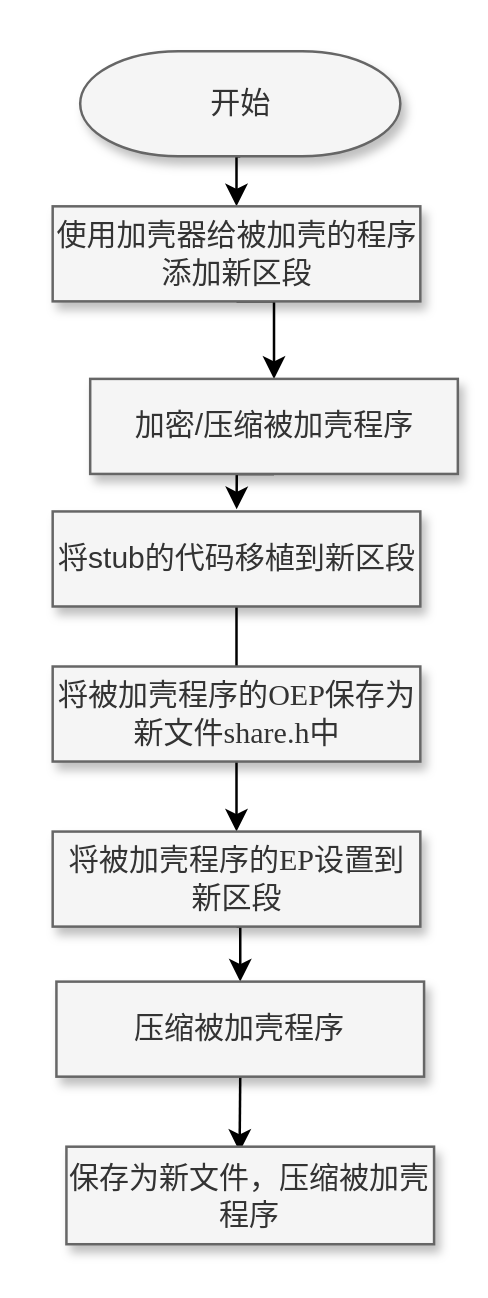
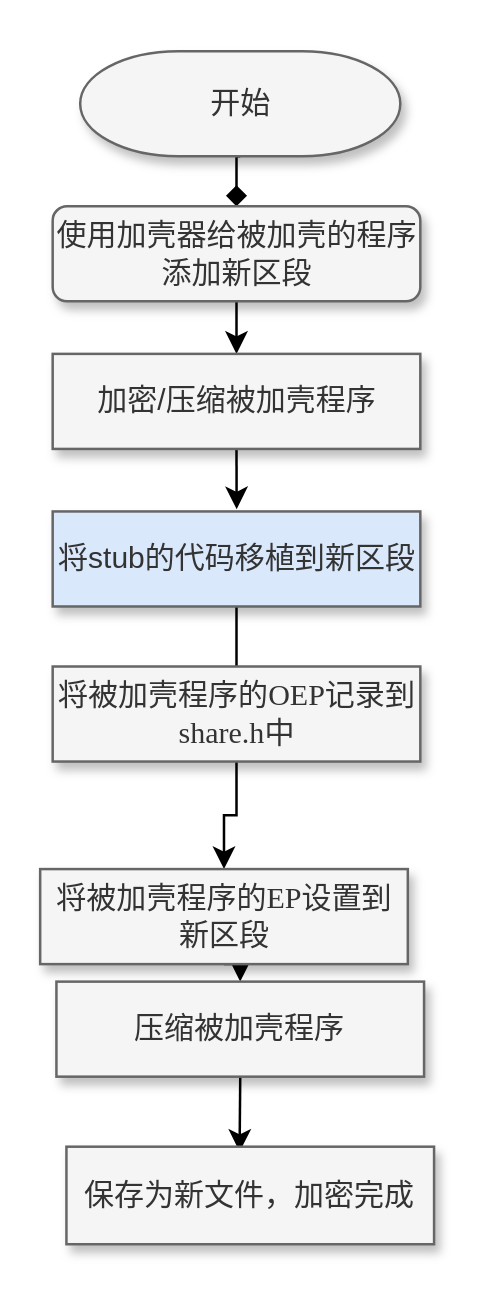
  <mxCell id="0" />
  <mxCell id="1" parent="0" />
- <mxCell id="2" style="edgeStyle=orthogonalEdgeStyle;rounded=0;orthogonalLoop=1;jettySize=auto;html=1;exitX=0.5;exitY=1;exitDx=0;exitDy=0;exitPerimeter=0;entryX=0.5;entryY=0;entryDx=0;entryDy=0;fontSize=12;" edge="1" parent="1" source="3" target="5"><mxGeometry relative="1" as="geometry" /></mxCell>
+ <mxCell id="2" style="edgeStyle=orthogonalEdgeStyle;rounded=0;orthogonalLoop=1;jettySize=auto;html=1;exitX=0.5;exitY=1;exitDx=0;exitDy=0;exitPerimeter=0;entryX=0.5;entryY=0;entryDx=0;entryDy=0;fontSize=12;endArrow=diamond;" edge="1" parent="1" source="3" target="5"><mxGeometry relative="1" as="geometry" /></mxCell>
  <mxCell id="3" value="开始" style="strokeWidth=1;html=1;shape=mxgraph.flowchart.terminator;whiteSpace=wrap;fillColor=#f5f5f5;fontColor=#333333;strokeColor=#666666;shadow=1;" vertex="1" parent="1"><mxGeometry x="31.5" y="20" width="128" height="42" as="geometry" /></mxCell>
  <mxCell id="4" style="edgeStyle=orthogonalEdgeStyle;rounded=0;orthogonalLoop=1;jettySize=auto;html=1;exitX=0.5;exitY=1;exitDx=0;exitDy=0;entryX=0.5;entryY=0;entryDx=0;entryDy=0;fontSize=12;" edge="1" parent="1" source="5" target="7"><mxGeometry relative="1" as="geometry" /></mxCell>
- <mxCell id="5" value="使用加壳器给被加壳的程序添加新区段" style="rounded=0;whiteSpace=wrap;html=1;shadow=1;strokeWidth=1;fillColor=#f5f5f5;fontColor=#333333;strokeColor=#666666;" vertex="1" parent="1"><mxGeometry x="20.5" y="82" width="147" height="38" as="geometry" /></mxCell>
+ <mxCell id="5" value="使用加壳器给被加壳的程序添加新区段" style="whiteSpace=wrap;html=1;shadow=1;strokeWidth=1;fillColor=#f5f5f5;fontColor=#333333;strokeColor=#666666;rounded=1;" vertex="1" parent="1"><mxGeometry x="20.5" y="82" width="147" height="38" as="geometry" /></mxCell>
  <mxCell id="6" style="edgeStyle=orthogonalEdgeStyle;rounded=0;orthogonalLoop=1;jettySize=auto;html=1;exitX=0.5;exitY=1;exitDx=0;exitDy=0;fontSize=12;" edge="1" parent="1" source="7"><mxGeometry relative="1" as="geometry"><mxPoint x="94.059" y="203.118" as="targetPoint" /></mxGeometry></mxCell>
- <mxCell id="7" value="加密/压缩被加壳程序" style="rounded=0;whiteSpace=wrap;html=1;shadow=1;strokeWidth=1;fillColor=#f5f5f5;fontColor=#333333;strokeColor=#666666;" vertex="1" parent="1"><mxGeometry x="35.5" y="151" width="147" height="38" as="geometry" /></mxCell>
+ <mxCell id="7" value="加密/压缩被加壳程序" style="rounded=0;whiteSpace=wrap;html=1;shadow=1;strokeWidth=1;fillColor=#f5f5f5;fontColor=#333333;strokeColor=#666666;" vertex="1" parent="1"><mxGeometry x="20.5" y="141" width="147" height="38" as="geometry" /></mxCell>
  <mxCell id="8" style="edgeStyle=orthogonalEdgeStyle;rounded=0;orthogonalLoop=1;jettySize=auto;html=1;exitX=0.5;exitY=1;exitDx=0;exitDy=0;entryX=0.5;entryY=0;entryDx=0;entryDy=0;fontSize=12;endArrow=none;" edge="1" parent="1" source="9" target="11"><mxGeometry relative="1" as="geometry" /></mxCell>
- <mxCell id="9" value="将stub的代码移植到新区段" style="rounded=0;whiteSpace=wrap;html=1;shadow=1;strokeWidth=1;fillColor=#f5f5f5;fontColor=#333333;strokeColor=#666666;" vertex="1" parent="1"><mxGeometry x="20.5" y="204" width="147" height="38" as="geometry" /></mxCell>
+ <mxCell id="9" value="将stub的代码移植到新区段" style="rounded=0;whiteSpace=wrap;html=1;shadow=1;strokeWidth=1;fillColor=#dae8fc;fontColor=#333333;strokeColor=#666666;" vertex="1" parent="1"><mxGeometry x="20.5" y="204" width="147" height="38" as="geometry" /></mxCell>
  <mxCell id="10" style="edgeStyle=orthogonalEdgeStyle;rounded=0;orthogonalLoop=1;jettySize=auto;html=1;exitX=0.5;exitY=1;exitDx=0;exitDy=0;entryX=0.5;entryY=0;entryDx=0;entryDy=0;fontSize=12;" edge="1" parent="1" source="11" target="13"><mxGeometry relative="1" as="geometry" /></mxCell>
- <mxCell id="11" value="&lt;font style=&quot;font-size: 12px&quot;&gt;&lt;span&gt;将被加壳程序的&lt;/span&gt;&lt;span lang=&quot;EN-US&quot; style=&quot;font-family: &amp;#34;times new roman&amp;#34; , serif&quot;&gt;OEP&lt;/span&gt;&lt;span&gt;保存为新文件&lt;/span&gt;&lt;span lang=&quot;EN-US&quot; style=&quot;font-family: &amp;#34;times new roman&amp;#34; , serif&quot;&gt;share.h&lt;/span&gt;&lt;span&gt;中&lt;/span&gt;&lt;/font&gt;" style="rounded=0;whiteSpace=wrap;html=1;shadow=1;strokeWidth=1;fillColor=#f5f5f5;fontColor=#333333;strokeColor=#666666;" vertex="1" parent="1"><mxGeometry x="20.5" y="266" width="147" height="38" as="geometry" /></mxCell>
+ <mxCell id="11" value="&lt;font style=&quot;font-size: 12px&quot;&gt;&lt;span&gt;将被加壳程序的&lt;/span&gt;&lt;span lang=&quot;EN-US&quot; style=&quot;font-family: &amp;#34;times new roman&amp;#34; , serif&quot;&gt;OEP&lt;/span&gt;&lt;span&gt;记录到&lt;/span&gt;&lt;span lang=&quot;EN-US&quot; style=&quot;font-family: &amp;#34;times new roman&amp;#34; , serif&quot;&gt;share.h&lt;/span&gt;&lt;span&gt;中&lt;/span&gt;&lt;/font&gt;" style="rounded=0;whiteSpace=wrap;html=1;shadow=1;strokeWidth=1;fillColor=#f5f5f5;fontColor=#333333;strokeColor=#666666;" vertex="1" parent="1"><mxGeometry x="20.5" y="266" width="147" height="38" as="geometry" /></mxCell>
  <mxCell id="12" style="edgeStyle=orthogonalEdgeStyle;rounded=0;orthogonalLoop=1;jettySize=auto;html=1;exitX=0.5;exitY=1;exitDx=0;exitDy=0;entryX=0.5;entryY=0;entryDx=0;entryDy=0;fontSize=12;" edge="1" parent="1" source="13" target="15"><mxGeometry relative="1" as="geometry" /></mxCell>
- <mxCell id="13" value="&lt;font style=&quot;font-size: 12px&quot;&gt;&lt;span&gt;将被加壳程序的&lt;/span&gt;&lt;span lang=&quot;EN-US&quot; style=&quot;font-family: &amp;#34;times new roman&amp;#34; , serif&quot;&gt;EP&lt;/span&gt;&lt;span&gt;设置到新区段&lt;/span&gt;&lt;/font&gt;" style="rounded=0;whiteSpace=wrap;html=1;shadow=1;strokeWidth=1;fillColor=#f5f5f5;fontColor=#333333;strokeColor=#666666;" vertex="1" parent="1"><mxGeometry x="20.5" y="332" width="147" height="38" as="geometry" /></mxCell>
+ <mxCell id="13" value="&lt;font style=&quot;font-size: 12px&quot;&gt;&lt;span&gt;将被加壳程序的&lt;/span&gt;&lt;span lang=&quot;EN-US&quot; style=&quot;font-family: &amp;#34;times new roman&amp;#34; , serif&quot;&gt;EP&lt;/span&gt;&lt;span&gt;设置到新区段&lt;/span&gt;&lt;/font&gt;" style="rounded=0;whiteSpace=wrap;html=1;shadow=1;strokeWidth=1;fillColor=#f5f5f5;fontColor=#333333;strokeColor=#666666;" vertex="1" parent="1"><mxGeometry x="15.5" y="347" width="147" height="38" as="geometry" /></mxCell>
  <mxCell id="14" style="edgeStyle=orthogonalEdgeStyle;rounded=0;orthogonalLoop=1;jettySize=auto;html=1;exitX=0.5;exitY=1;exitDx=0;exitDy=0;fontSize=12;" edge="1" parent="1" source="15"><mxGeometry relative="1" as="geometry"><mxPoint x="95.235" y="460.059" as="targetPoint" /></mxGeometry></mxCell>
  <mxCell id="15" value="&lt;span&gt;压缩被加壳程序&lt;/span&gt;" style="rounded=0;whiteSpace=wrap;html=1;shadow=1;strokeWidth=1;fillColor=#f5f5f5;fontColor=#333333;strokeColor=#666666;" vertex="1" parent="1"><mxGeometry x="22" y="392" width="147" height="38" as="geometry" /></mxCell>
- <mxCell id="16" value="&lt;span&gt;保存为新文件，压缩被加壳程序&lt;/span&gt;" style="rounded=0;whiteSpace=wrap;html=1;shadow=1;strokeWidth=1;fillColor=#f5f5f5;fontColor=#333333;strokeColor=#666666;" vertex="1" parent="1"><mxGeometry x="26" y="458" width="147" height="39" as="geometry" /></mxCell>
+ <mxCell id="16" value="&lt;span&gt;保存为新文件，加密完成&lt;/span&gt;" style="rounded=0;whiteSpace=wrap;html=1;shadow=1;strokeWidth=1;fillColor=#f5f5f5;fontColor=#333333;strokeColor=#666666;" vertex="1" parent="1"><mxGeometry x="26" y="458" width="147" height="39" as="geometry" /></mxCell>
